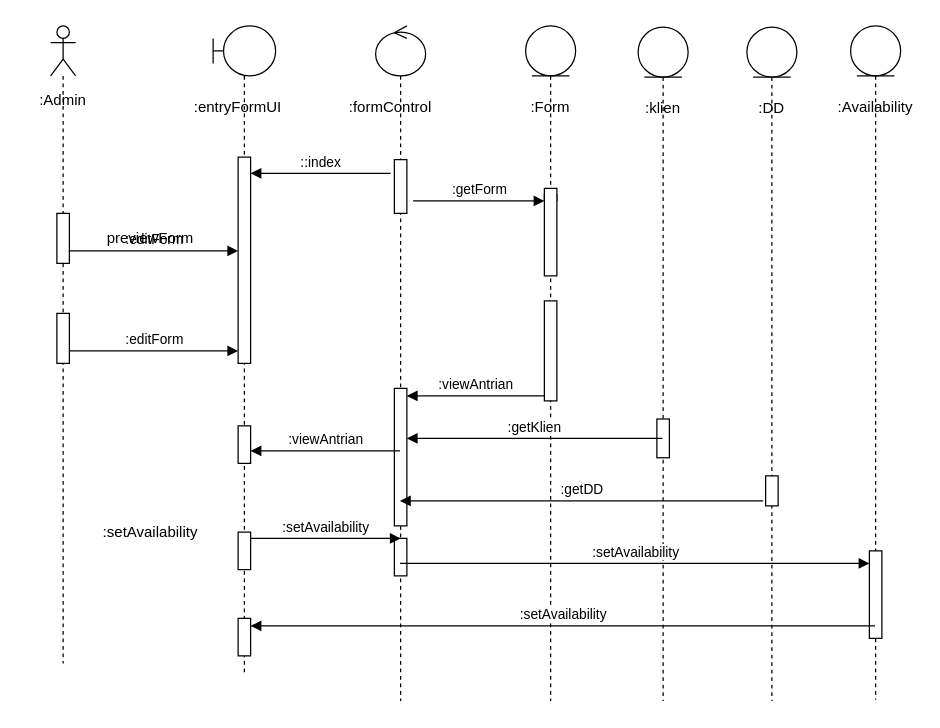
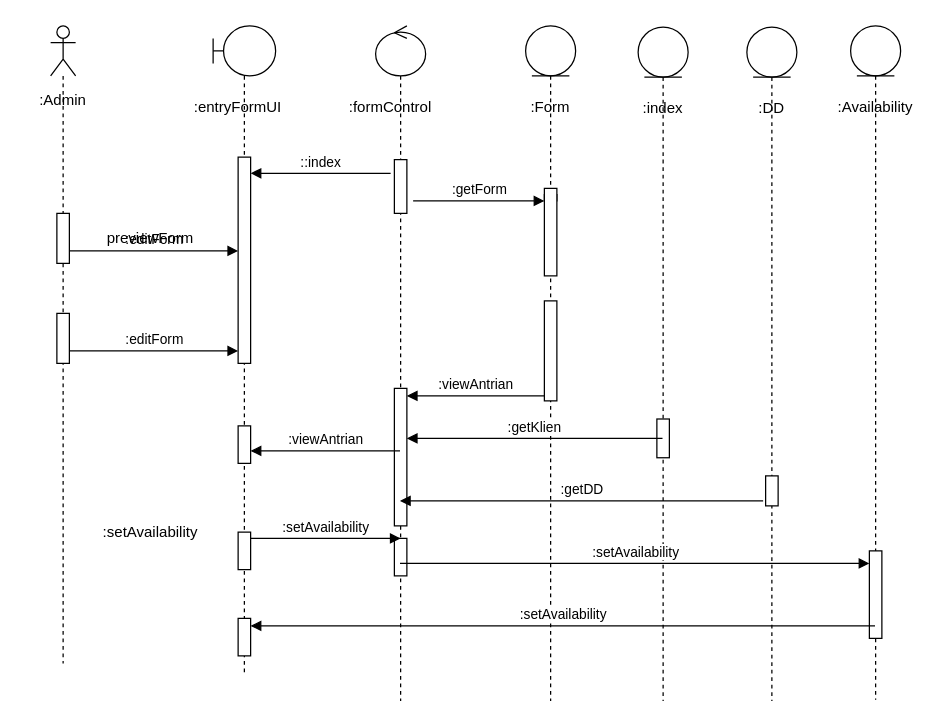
  <mxCell id="0" />
  <mxCell id="1" parent="0" />
  <mxCell id="2" value="" style="shape=umlLifeline;perimeter=lifelinePerimeter;whiteSpace=wrap;html=1;container=0;dropTarget=0;collapsible=0;recursiveResize=0;outlineConnect=0;portConstraint=eastwest;newEdgeStyle={&quot;curved&quot;:0,&quot;rounded&quot;:0};participant=umlActor;" parent="1" vertex="1"><mxGeometry x="40" y="20" width="20" height="510" as="geometry" /></mxCell>
  <mxCell id="3" value="" style="html=1;points=[[0,0,0,0,5],[0,1,0,0,-5],[1,0,0,0,5],[1,1,0,0,-5]];perimeter=orthogonalPerimeter;outlineConnect=0;targetShapes=umlLifeline;portConstraint=eastwest;newEdgeStyle={&quot;curved&quot;:0,&quot;rounded&quot;:0};" parent="2" vertex="1"><mxGeometry x="5" y="150" width="10" height="40" as="geometry" /></mxCell>
  <mxCell id="4" value=":entryFormUI" style="text;html=1;strokeColor=none;fillColor=none;align=center;verticalAlign=middle;whiteSpace=wrap;rounded=0;" parent="1" vertex="1"><mxGeometry x="160" y="70" width="60" height="30" as="geometry" /></mxCell>
  <mxCell id="5" value=":formControl" style="text;html=1;strokeColor=none;fillColor=none;align=center;verticalAlign=middle;whiteSpace=wrap;rounded=0;" parent="1" vertex="1"><mxGeometry x="282" y="70" width="60" height="30" as="geometry" /></mxCell>
  <mxCell id="6" value="" style="shape=umlLifeline;perimeter=lifelinePerimeter;whiteSpace=wrap;html=1;container=0;dropTarget=0;collapsible=0;recursiveResize=0;outlineConnect=0;portConstraint=eastwest;newEdgeStyle={&quot;curved&quot;:0,&quot;rounded&quot;:0};participant=umlBoundary;" parent="1" vertex="1"><mxGeometry x="170" y="20" width="50" height="520" as="geometry" /></mxCell>
  <mxCell id="7" value="" style="html=1;points=[[0,0,0,0,5],[0,1,0,0,-5],[1,0,0,0,5],[1,1,0,0,-5]];perimeter=orthogonalPerimeter;outlineConnect=0;targetShapes=umlLifeline;portConstraint=eastwest;newEdgeStyle={&quot;curved&quot;:0,&quot;rounded&quot;:0};" parent="6" vertex="1"><mxGeometry x="20" y="405" width="10" height="30" as="geometry" /></mxCell>
  <mxCell id="8" value="" style="html=1;verticalAlign=bottom;endArrow=none;curved=0;rounded=0;endFill=0;startArrow=block;startFill=1;" parent="6" source="6" target="7" edge="1"><mxGeometry width="80" relative="1" as="geometry"><mxPoint x="25" y="410" as="sourcePoint" /><mxPoint x="530" y="410" as="targetPoint" /></mxGeometry></mxCell>
  <mxCell id="9" value="" style="html=1;points=[[0,0,0,0,5],[0,1,0,0,-5],[1,0,0,0,5],[1,1,0,0,-5]];perimeter=orthogonalPerimeter;outlineConnect=0;targetShapes=umlLifeline;portConstraint=eastwest;newEdgeStyle={&quot;curved&quot;:0,&quot;rounded&quot;:0};" parent="6" vertex="1"><mxGeometry x="20" y="474" width="10" height="30" as="geometry" /></mxCell>
  <mxCell id="10" value=":Admin" style="text;html=1;strokeColor=none;fillColor=none;align=center;verticalAlign=middle;whiteSpace=wrap;rounded=0;" parent="1" vertex="1"><mxGeometry x="20" y="65" width="60" height="30" as="geometry" /></mxCell>
  <mxCell id="11" value="" style="shape=umlLifeline;perimeter=lifelinePerimeter;whiteSpace=wrap;html=1;container=1;dropTarget=0;collapsible=0;recursiveResize=0;outlineConnect=0;portConstraint=eastwest;newEdgeStyle={&quot;curved&quot;:0,&quot;rounded&quot;:0};participant=umlControl;" parent="1" vertex="1"><mxGeometry x="300" y="20" width="40" height="540" as="geometry" /></mxCell>
  <mxCell id="12" value="" style="html=1;points=[[0,0,0,0,5],[0,1,0,0,-5],[1,0,0,0,5],[1,1,0,0,-5]];perimeter=orthogonalPerimeter;outlineConnect=0;targetShapes=umlLifeline;portConstraint=eastwest;newEdgeStyle={&quot;curved&quot;:0,&quot;rounded&quot;:0};" parent="11" vertex="1"><mxGeometry x="15" y="107" width="10" height="43" as="geometry" /></mxCell>
  <mxCell id="13" value="" style="html=1;points=[[0,0,0,0,5],[0,1,0,0,-5],[1,0,0,0,5],[1,1,0,0,-5]];perimeter=orthogonalPerimeter;outlineConnect=0;targetShapes=umlLifeline;portConstraint=eastwest;newEdgeStyle={&quot;curved&quot;:0,&quot;rounded&quot;:0};" parent="11" vertex="1"><mxGeometry x="15" y="290" width="10" height="110" as="geometry" /></mxCell>
  <mxCell id="14" value="" style="html=1;points=[[0,0,0,0,5],[0,1,0,0,-5],[1,0,0,0,5],[1,1,0,0,-5]];perimeter=orthogonalPerimeter;outlineConnect=0;targetShapes=umlLifeline;portConstraint=eastwest;newEdgeStyle={&quot;curved&quot;:0,&quot;rounded&quot;:0};" parent="11" vertex="1"><mxGeometry x="15" y="410" width="10" height="30" as="geometry" /></mxCell>
  <mxCell id="15" value="::index" style="html=1;verticalAlign=bottom;endArrow=block;curved=0;rounded=0;exitX=-0.3;exitY=0.254;exitDx=0;exitDy=0;exitPerimeter=0;" parent="1" source="12" target="22" edge="1"><mxGeometry width="80" relative="1" as="geometry"><mxPoint x="380" y="210" as="sourcePoint" /><mxPoint x="200" y="140" as="targetPoint" /></mxGeometry></mxCell>
  <mxCell id="16" value=":getForm" style="html=1;verticalAlign=bottom;endArrow=block;curved=0;rounded=0;" parent="1" edge="1"><mxGeometry width="80" relative="1" as="geometry"><mxPoint x="330" y="160" as="sourcePoint" /><mxPoint x="435" y="160" as="targetPoint" /></mxGeometry></mxCell>
  <mxCell id="17" value=":DD" style="text;html=1;strokeColor=none;fillColor=none;align=center;verticalAlign=middle;whiteSpace=wrap;rounded=0;" parent="1" vertex="1"><mxGeometry x="587" y="71" width="60" height="30" as="geometry" /></mxCell>
  <mxCell id="18" value=":Form" style="text;html=1;strokeColor=none;fillColor=none;align=center;verticalAlign=middle;whiteSpace=wrap;rounded=0;" parent="1" vertex="1"><mxGeometry x="410" y="70" width="60" height="30" as="geometry" /></mxCell>
  <mxCell id="19" value="" style="shape=umlLifeline;perimeter=lifelinePerimeter;whiteSpace=wrap;html=1;container=1;dropTarget=0;collapsible=0;recursiveResize=0;outlineConnect=0;portConstraint=eastwest;newEdgeStyle={&quot;curved&quot;:0,&quot;rounded&quot;:0};participant=umlEntity;" parent="1" vertex="1"><mxGeometry x="420" y="20" width="40" height="540" as="geometry" /></mxCell>
  <mxCell id="20" value="" style="html=1;points=[[0,0,0,0,5],[0,1,0,0,-5],[1,0,0,0,5],[1,1,0,0,-5]];perimeter=orthogonalPerimeter;outlineConnect=0;targetShapes=umlLifeline;portConstraint=eastwest;newEdgeStyle={&quot;curved&quot;:0,&quot;rounded&quot;:0};" parent="19" vertex="1"><mxGeometry x="15" y="135" width="10" height="5" as="geometry" /></mxCell>
  <mxCell id="21" value="" style="html=1;points=[[0,0,0,0,5],[0,1,0,0,-5],[1,0,0,0,5],[1,1,0,0,-5]];perimeter=orthogonalPerimeter;outlineConnect=0;targetShapes=umlLifeline;portConstraint=eastwest;newEdgeStyle={&quot;curved&quot;:0,&quot;rounded&quot;:0};" parent="19" vertex="1"><mxGeometry x="15" y="220" width="10" height="80" as="geometry" /></mxCell>
  <mxCell id="22" value="" style="html=1;points=[[0,0,0,0,5],[0,1,0,0,-5],[1,0,0,0,5],[1,1,0,0,-5]];perimeter=orthogonalPerimeter;outlineConnect=0;targetShapes=umlLifeline;portConstraint=eastwest;newEdgeStyle={&quot;curved&quot;:0,&quot;rounded&quot;:0};" parent="1" vertex="1"><mxGeometry x="190" y="125" width="10" height="165" as="geometry" /></mxCell>
  <mxCell id="23" value="" style="html=1;verticalAlign=bottom;endArrow=block;curved=0;rounded=0;" parent="1" target="24" edge="1"><mxGeometry width="80" relative="1" as="geometry"><mxPoint x="440" y="190" as="sourcePoint" /><mxPoint x="650" y="190" as="targetPoint" /></mxGeometry></mxCell>
  <mxCell id="24" value="" style="html=1;points=[[0,0,0,0,5],[0,1,0,0,-5],[1,0,0,0,5],[1,1,0,0,-5]];perimeter=orthogonalPerimeter;outlineConnect=0;targetShapes=umlLifeline;portConstraint=eastwest;newEdgeStyle={&quot;curved&quot;:0,&quot;rounded&quot;:0};" parent="1" vertex="1"><mxGeometry x="435" y="150" width="10" height="70" as="geometry" /></mxCell>
  <mxCell id="25" value=":editForm" style="html=1;verticalAlign=bottom;endArrow=block;curved=0;rounded=0;" parent="1" edge="1"><mxGeometry width="80" relative="1" as="geometry"><mxPoint x="55" y="200" as="sourcePoint" /><mxPoint x="190" y="200" as="targetPoint" /></mxGeometry></mxCell>
  <mxCell id="26" value="" style="shape=umlLifeline;perimeter=lifelinePerimeter;whiteSpace=wrap;html=1;container=0;dropTarget=0;collapsible=0;recursiveResize=0;outlineConnect=0;portConstraint=eastwest;newEdgeStyle={&quot;curved&quot;:0,&quot;rounded&quot;:0};participant=umlEntity;" parent="1" vertex="1"><mxGeometry x="510" y="21" width="40" height="539" as="geometry" /></mxCell>
  <mxCell id="27" value="" style="html=1;points=[[0,0,0,0,5],[0,1,0,0,-5],[1,0,0,0,5],[1,1,0,0,-5]];perimeter=orthogonalPerimeter;outlineConnect=0;targetShapes=umlLifeline;portConstraint=eastwest;newEdgeStyle={&quot;curved&quot;:0,&quot;rounded&quot;:0};" parent="26" vertex="1"><mxGeometry x="15" y="313.5" width="10" height="31" as="geometry" /></mxCell>
- <mxCell id="28" value=":klien" style="text;html=1;strokeColor=none;fillColor=none;align=center;verticalAlign=middle;whiteSpace=wrap;rounded=0;" parent="1" vertex="1"><mxGeometry x="500" y="71" width="60" height="30" as="geometry" /></mxCell>
+ <mxCell id="28" value=":index" style="text;html=1;strokeColor=none;fillColor=none;align=center;verticalAlign=middle;whiteSpace=wrap;rounded=0;" parent="1" vertex="1"><mxGeometry x="500" y="71" width="60" height="30" as="geometry" /></mxCell>
  <mxCell id="29" value="" style="shape=umlLifeline;perimeter=lifelinePerimeter;whiteSpace=wrap;html=1;container=0;dropTarget=0;collapsible=0;recursiveResize=0;outlineConnect=0;portConstraint=eastwest;newEdgeStyle={&quot;curved&quot;:0,&quot;rounded&quot;:0};participant=umlEntity;" parent="1" vertex="1"><mxGeometry x="597" y="21" width="40" height="539" as="geometry" /></mxCell>
  <mxCell id="30" value="" style="html=1;points=[[0,0,0,0,5],[0,1,0,0,-5],[1,0,0,0,5],[1,1,0,0,-5]];perimeter=orthogonalPerimeter;outlineConnect=0;targetShapes=umlLifeline;portConstraint=eastwest;newEdgeStyle={&quot;curved&quot;:0,&quot;rounded&quot;:0};" parent="29" vertex="1"><mxGeometry x="15" y="359" width="10" height="24" as="geometry" /></mxCell>
  <mxCell id="31" value="" style="shape=umlLifeline;perimeter=lifelinePerimeter;whiteSpace=wrap;html=1;container=0;dropTarget=0;collapsible=0;recursiveResize=0;outlineConnect=0;portConstraint=eastwest;newEdgeStyle={&quot;curved&quot;:0,&quot;rounded&quot;:0};participant=umlEntity;" parent="1" vertex="1"><mxGeometry x="680" y="20" width="40" height="539" as="geometry" /></mxCell>
  <mxCell id="32" value="" style="html=1;points=[[0,0,0,0,5],[0,1,0,0,-5],[1,0,0,0,5],[1,1,0,0,-5]];perimeter=orthogonalPerimeter;outlineConnect=0;targetShapes=umlLifeline;portConstraint=eastwest;newEdgeStyle={&quot;curved&quot;:0,&quot;rounded&quot;:0};" parent="31" vertex="1"><mxGeometry x="15" y="420" width="10" height="70" as="geometry" /></mxCell>
  <mxCell id="33" value=":Availability" style="text;html=1;strokeColor=none;fillColor=none;align=center;verticalAlign=middle;whiteSpace=wrap;rounded=0;" parent="1" vertex="1"><mxGeometry x="670" y="70" width="60" height="30" as="geometry" /></mxCell>
  <mxCell id="34" value=":viewAntrian" style="html=1;verticalAlign=bottom;endArrow=none;curved=0;rounded=0;endFill=0;startArrow=block;startFill=1;" parent="1" edge="1"><mxGeometry width="80" relative="1" as="geometry"><mxPoint x="325" y="316" as="sourcePoint" /><mxPoint x="435" y="316" as="targetPoint" /></mxGeometry></mxCell>
  <mxCell id="35" value=":getKlien" style="html=1;verticalAlign=bottom;endArrow=none;curved=0;rounded=0;endFill=0;startArrow=block;startFill=1;" parent="1" target="26" edge="1"><mxGeometry width="80" relative="1" as="geometry"><mxPoint x="325" y="350" as="sourcePoint" /><mxPoint x="435" y="350" as="targetPoint" /></mxGeometry></mxCell>
  <mxCell id="36" value=":getDD" style="html=1;verticalAlign=bottom;endArrow=none;curved=0;rounded=0;endFill=0;startArrow=block;startFill=1;" parent="1" source="11" edge="1"><mxGeometry width="80" relative="1" as="geometry"><mxPoint x="360" y="400" as="sourcePoint" /><mxPoint x="610" y="400" as="targetPoint" /></mxGeometry></mxCell>
  <mxCell id="37" value=":viewAntrian" style="html=1;verticalAlign=bottom;endArrow=none;curved=0;rounded=0;endFill=0;startArrow=block;startFill=1;" parent="1" target="11" edge="1"><mxGeometry width="80" relative="1" as="geometry"><mxPoint x="200" y="360" as="sourcePoint" /><mxPoint x="300" y="360" as="targetPoint" /></mxGeometry></mxCell>
  <mxCell id="38" value="" style="html=1;points=[[0,0,0,0,5],[0,1,0,0,-5],[1,0,0,0,5],[1,1,0,0,-5]];perimeter=orthogonalPerimeter;outlineConnect=0;targetShapes=umlLifeline;portConstraint=eastwest;newEdgeStyle={&quot;curved&quot;:0,&quot;rounded&quot;:0};" parent="1" vertex="1"><mxGeometry x="190" y="340" width="10" height="30" as="geometry" /></mxCell>
  <mxCell id="39" value=":setAvailability" style="html=1;verticalAlign=bottom;endArrow=block;curved=0;rounded=0;endFill=1;startArrow=none;startFill=0;" parent="1" source="11" target="32" edge="1"><mxGeometry width="80" relative="1" as="geometry"><mxPoint x="330" y="435" as="sourcePoint" /><mxPoint x="690" y="430" as="targetPoint" /><Array as="points"><mxPoint x="330" y="450" /></Array></mxGeometry></mxCell>
  <mxCell id="40" value=":setAvailability" style="html=1;verticalAlign=bottom;endArrow=block;curved=0;rounded=0;" parent="1" edge="1"><mxGeometry width="80" relative="1" as="geometry"><mxPoint x="200" y="430" as="sourcePoint" /><mxPoint x="320" y="430" as="targetPoint" /></mxGeometry></mxCell>
  <mxCell id="41" value=":setAvailability" style="text;html=1;strokeColor=none;fillColor=none;align=center;verticalAlign=middle;whiteSpace=wrap;rounded=0;" parent="1" vertex="1"><mxGeometry x="90" y="410" width="60" height="30" as="geometry" /></mxCell>
  <mxCell id="42" value=":setAvailability" style="html=1;verticalAlign=bottom;endArrow=none;curved=0;rounded=0;endFill=0;startArrow=block;startFill=1;" parent="1" target="31" edge="1"><mxGeometry width="80" relative="1" as="geometry"><mxPoint x="200" y="500" as="sourcePoint" /><mxPoint x="566" y="545" as="targetPoint" /><Array as="points"><mxPoint x="211" y="500" /></Array></mxGeometry></mxCell>
  <mxCell id="43" value="previewForm" style="text;html=1;strokeColor=none;fillColor=none;align=center;verticalAlign=middle;whiteSpace=wrap;rounded=0;" vertex="1" parent="1"><mxGeometry x="90" y="175" width="60" height="30" as="geometry" /></mxCell>
  <mxCell id="44" value="" style="html=1;points=[[0,0,0,0,5],[0,1,0,0,-5],[1,0,0,0,5],[1,1,0,0,-5]];perimeter=orthogonalPerimeter;outlineConnect=0;targetShapes=umlLifeline;portConstraint=eastwest;newEdgeStyle={&quot;curved&quot;:0,&quot;rounded&quot;:0};" vertex="1" parent="1"><mxGeometry x="45" y="250" width="10" height="40" as="geometry" /></mxCell>
  <mxCell id="45" value=":editForm" style="html=1;verticalAlign=bottom;endArrow=block;curved=0;rounded=0;" edge="1" parent="1"><mxGeometry width="80" relative="1" as="geometry"><mxPoint x="55" y="280" as="sourcePoint" /><mxPoint x="190" y="280" as="targetPoint" /></mxGeometry></mxCell>
